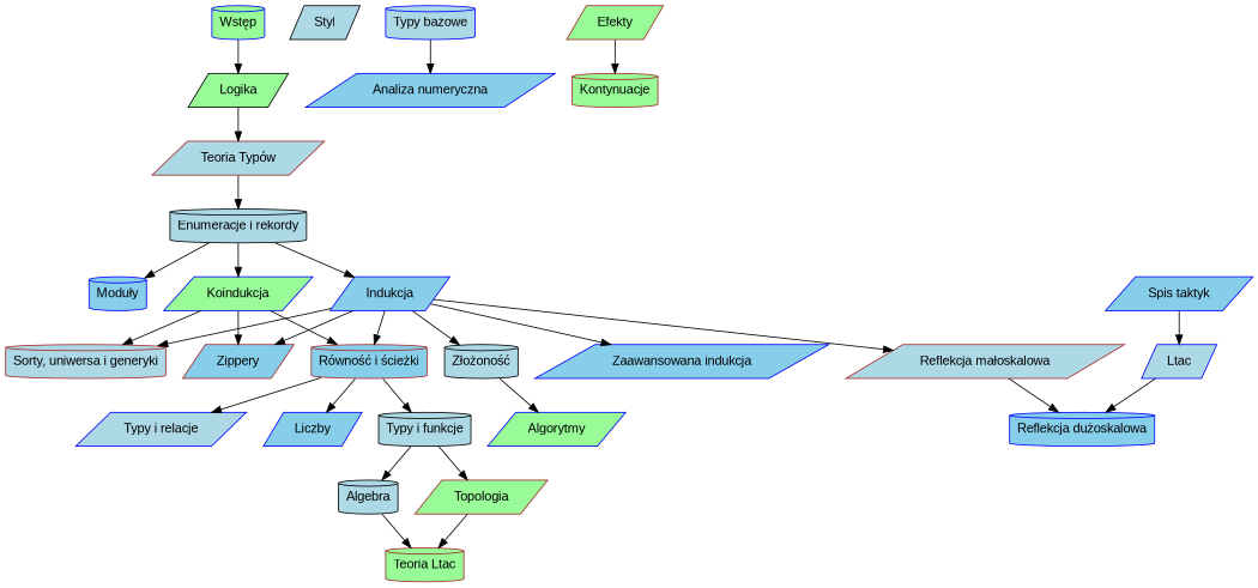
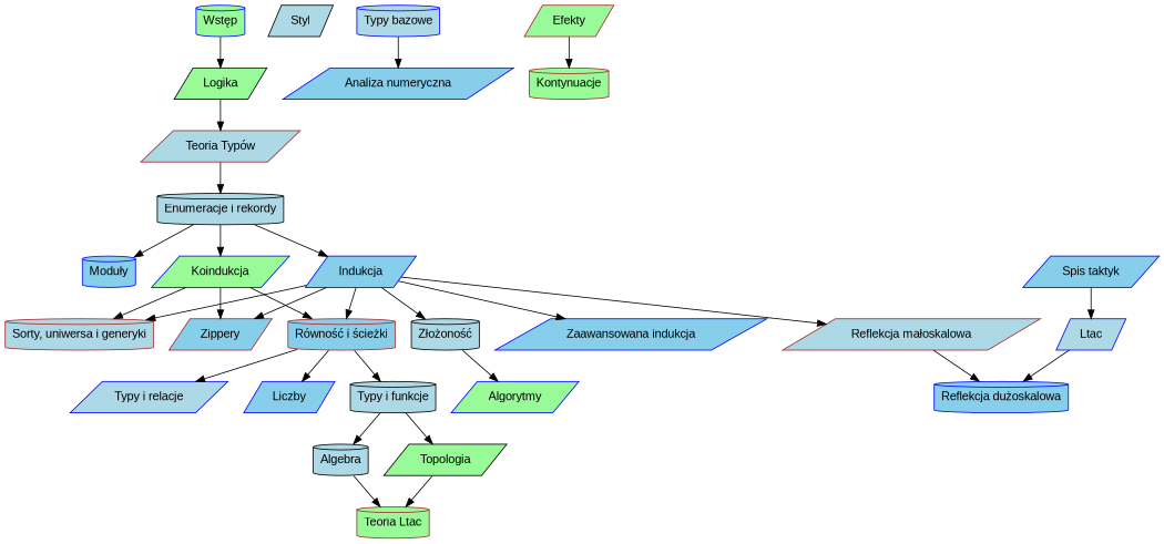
  digraph {
    fontname="Liberation Sans"
    node [color=blue fillcolor=lightblue fontname="Liberation Sans" shape=parallelogram style=filled]
    edge [fontname="Liberation Sans"]
    n1 [fillcolor=palegreen label="Wstęp" shape=cylinder]
    n2 [color=black fillcolor=palegreen label=Logika]
    n3 [color=brown label="Teoria Typów"]
    n4 [color=black label="Enumeracje i rekordy" shape=cylinder]
    n5 [fillcolor=skyblue label="Moduły" shape=cylinder]
    n6 [fillcolor=skyblue label=Indukcja]
    n7 [fillcolor=palegreen label=Koindukcja]
    n8 [fillcolor=skyblue label="Zaawansowana indukcja"]
    n9 [color=brown fillcolor=skyblue label=Zippery]
    n10 [color=brown label="Sorty, uniwersa i generyki" shape=cylinder]
    n11 [color=brown fillcolor=skyblue label="Równość i ścieżki" shape=cylinder]
    n12 [color=black label="Złożoność" shape=cylinder]
    n13 [color=brown label="Reflekcja małoskalowa"]
    n14 [color=black label=Styl]
    n15 [label="Typy bazowe" shape=cylinder]
    n16 [fillcolor=skyblue label="Analiza numeryczna"]
    n17 [color=black label="Typy i funkcje" shape=cylinder]
    n18 [label="Typy i relacje"]
    n19 [fillcolor=skyblue label=Liczby]
    n20 [fillcolor=palegreen label=Algorytmy]
    n21 [fillcolor=skyblue label="Reflekcja dużoskalowa" shape=cylinder]
    n22 [color=black label=Algebra shape=cylinder]
-   n23 [color=brown fillcolor=palegreen label=Topologia]
+   n23 [color=black fillcolor=palegreen label=Topologia]
    n24 [color=brown fillcolor=palegreen label="Teoria Ltac" shape=cylinder]
    n25 [color=brown fillcolor=palegreen label=Kontynuacje shape=cylinder]
    n26 [color=brown fillcolor=palegreen label=Efekty]
    n27 [fillcolor=skyblue label="Spis taktyk"]
    n28 [label=Ltac]
    n1 -> n2
    n2 -> n3
    n3 -> n4
    n4 -> n5
    n4 -> n6
    n4 -> n7
    n6 -> n8
    n6 -> n9
    n6 -> n10
    n6 -> n11
    n6 -> n12
    n6 -> n13
    n7 -> n9
    n7 -> n10
    n7 -> n11
    n11 -> n17
    n11 -> n18
    n11 -> n19
    n12 -> n20
    n13 -> n21
    n15 -> n16
    n17 -> n22
    n17 -> n23
    n22 -> n24
    n23 -> n24
    n26 -> n25
    n27 -> n28
    n28 -> n21
  }
